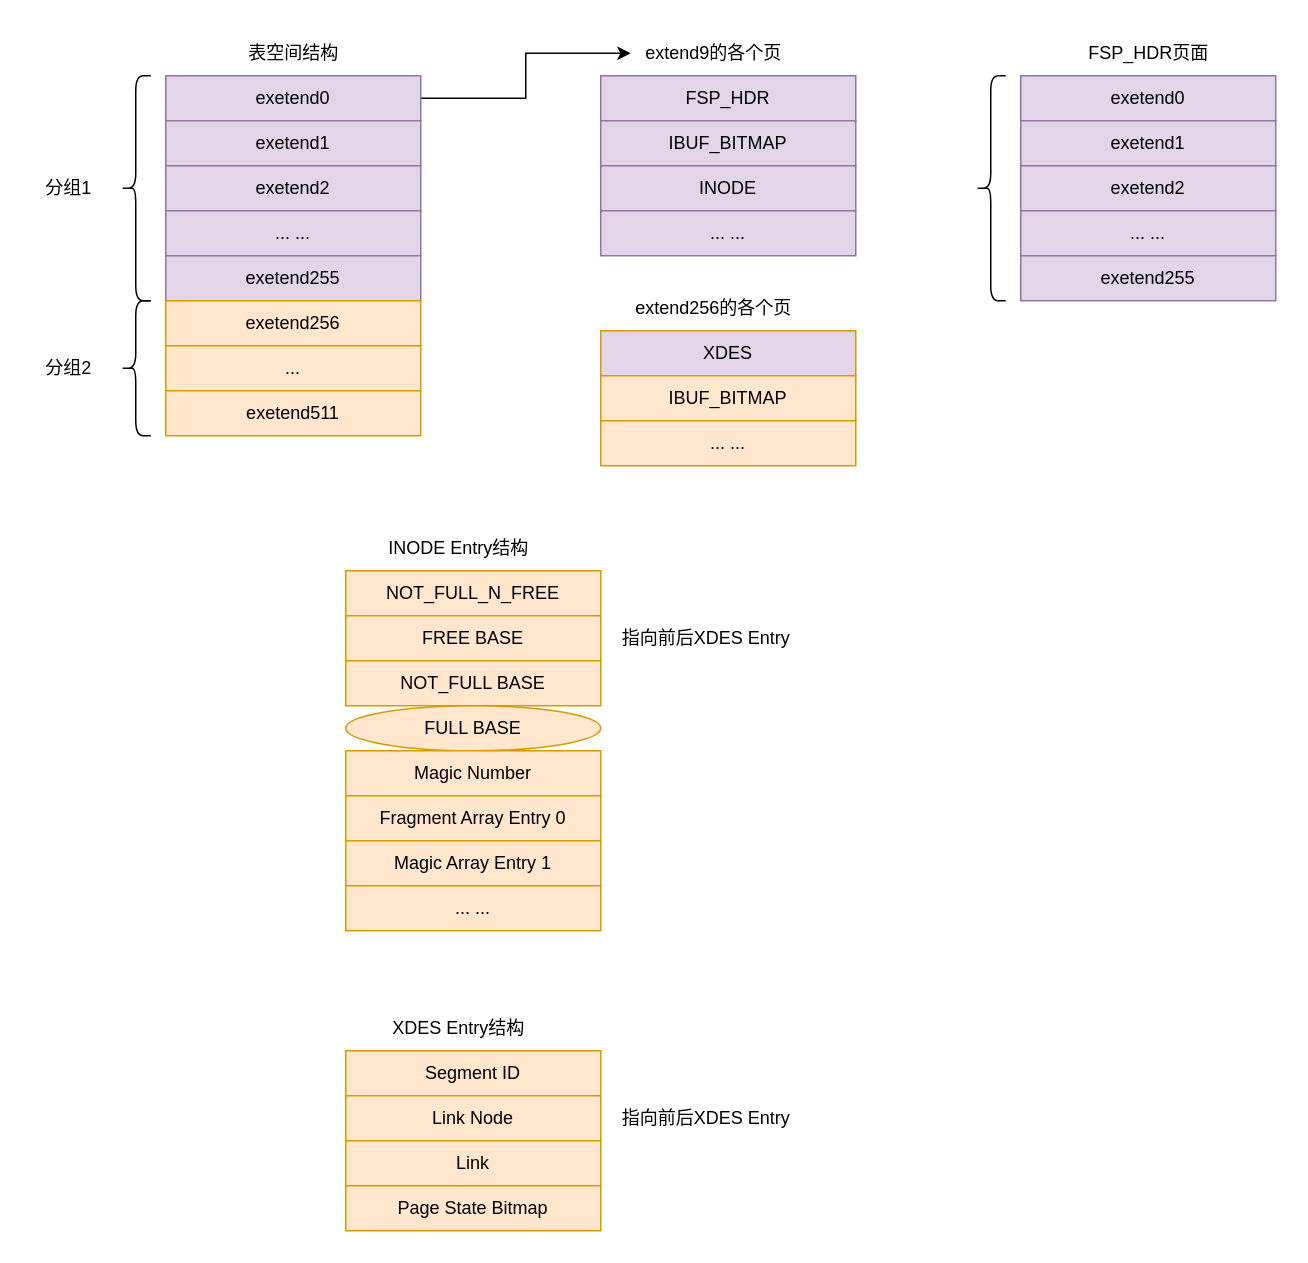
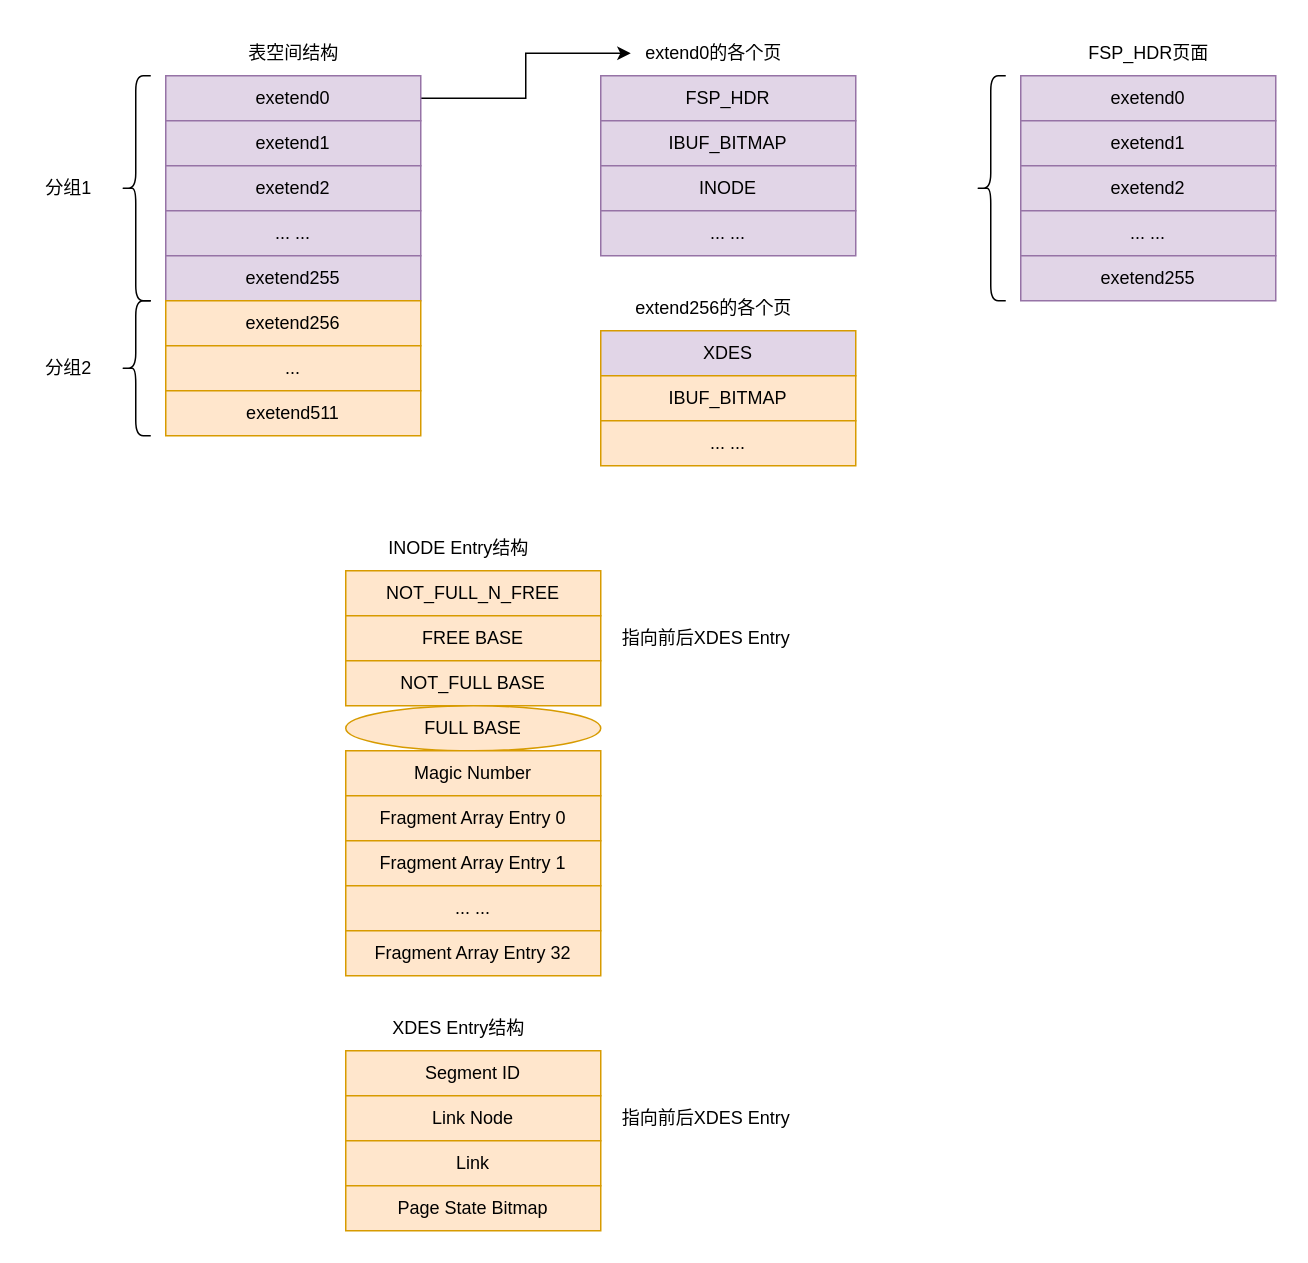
  <mxCell id="0" />
  <mxCell id="1" parent="0" />
  <mxCell id="2" value="" style="edgeStyle=orthogonalEdgeStyle;rounded=0;orthogonalLoop=1;jettySize=auto;html=1;" edge="1" parent="1" source="3" target="19"><mxGeometry relative="1" as="geometry"><mxPoint x="370" y="30" as="targetPoint" /></mxGeometry></mxCell>
  <mxCell id="3" value="&lt;font&gt;exetend0&lt;/font&gt;" style="rounded=0;whiteSpace=wrap;html=1;hachureGap=4;fontFamily=Helvetica;labelBackgroundColor=none;fillColor=#e1d5e7;strokeColor=#9673a6;" vertex="1" parent="1"><mxGeometry x="110" y="50" width="170" height="30" as="geometry" /></mxCell>
  <mxCell id="4" value="exetend1" style="rounded=0;whiteSpace=wrap;html=1;hachureGap=4;fontFamily=Helvetica;labelBackgroundColor=none;fillColor=#e1d5e7;strokeColor=#9673a6;" vertex="1" parent="1"><mxGeometry x="110" y="80" width="170" height="30" as="geometry" /></mxCell>
  <mxCell id="5" value="exetend2" style="rounded=0;whiteSpace=wrap;html=1;hachureGap=4;fontFamily=Helvetica;labelBackgroundColor=none;fillColor=#e1d5e7;strokeColor=#9673a6;" vertex="1" parent="1"><mxGeometry x="110" y="110" width="170" height="30" as="geometry" /></mxCell>
  <mxCell id="6" value="... ..." style="rounded=0;whiteSpace=wrap;html=1;hachureGap=4;fontFamily=Helvetica;labelBackgroundColor=none;fillColor=#e1d5e7;strokeColor=#9673a6;" vertex="1" parent="1"><mxGeometry x="110" y="140" width="170" height="30" as="geometry" /></mxCell>
  <mxCell id="7" value="exetend255" style="rounded=0;whiteSpace=wrap;html=1;hachureGap=4;fontFamily=Helvetica;labelBackgroundColor=none;fillColor=#e1d5e7;strokeColor=#9673a6;" vertex="1" parent="1"><mxGeometry x="110" y="170" width="170" height="30" as="geometry" /></mxCell>
  <mxCell id="8" value="exetend256" style="rounded=0;whiteSpace=wrap;html=1;hachureGap=4;fontFamily=Helvetica;labelBackgroundColor=none;fillColor=#ffe6cc;strokeColor=#d79b00;" vertex="1" parent="1"><mxGeometry x="110" y="200" width="170" height="30" as="geometry" /></mxCell>
  <mxCell id="9" value="..." style="rounded=0;whiteSpace=wrap;html=1;hachureGap=4;fontFamily=Helvetica;labelBackgroundColor=none;fillColor=#ffe6cc;strokeColor=#d79b00;" vertex="1" parent="1"><mxGeometry x="110" y="230" width="170" height="30" as="geometry" /></mxCell>
  <mxCell id="10" value="exetend511" style="rounded=0;whiteSpace=wrap;html=1;hachureGap=4;fontFamily=Helvetica;labelBackgroundColor=none;fillColor=#ffe6cc;strokeColor=#d79b00;" vertex="1" parent="1"><mxGeometry x="110" y="260" width="170" height="30" as="geometry" /></mxCell>
  <mxCell id="11" value="" style="shape=curlyBracket;whiteSpace=wrap;html=1;rounded=1;labelPosition=left;verticalLabelPosition=middle;align=right;verticalAlign=middle;" vertex="1" parent="1"><mxGeometry x="80" y="50" width="20" height="150" as="geometry" /></mxCell>
  <mxCell id="12" value="分组1" style="text;html=1;align=center;verticalAlign=middle;resizable=0;points=[];autosize=1;strokeColor=none;fillColor=none;" vertex="1" parent="1"><mxGeometry x="20" y="110" width="50" height="30" as="geometry" /></mxCell>
  <mxCell id="13" value="" style="shape=curlyBracket;whiteSpace=wrap;html=1;rounded=1;labelPosition=left;verticalLabelPosition=middle;align=right;verticalAlign=middle;" vertex="1" parent="1"><mxGeometry x="80" y="200" width="20" height="90" as="geometry" /></mxCell>
  <mxCell id="14" value="分组2" style="text;html=1;align=center;verticalAlign=middle;resizable=0;points=[];autosize=1;strokeColor=none;fillColor=none;" vertex="1" parent="1"><mxGeometry x="20" y="230" width="50" height="30" as="geometry" /></mxCell>
  <mxCell id="15" value="&lt;font&gt;FSP_HDR&lt;/font&gt;" style="rounded=0;whiteSpace=wrap;html=1;hachureGap=4;fontFamily=Helvetica;labelBackgroundColor=none;fillColor=#e1d5e7;strokeColor=#9673a6;" vertex="1" parent="1"><mxGeometry x="400" y="50" width="170" height="30" as="geometry" /></mxCell>
  <mxCell id="16" value="IBUF_BITMAP" style="rounded=0;whiteSpace=wrap;html=1;hachureGap=4;fontFamily=Helvetica;labelBackgroundColor=none;fillColor=#e1d5e7;strokeColor=#9673a6;" vertex="1" parent="1"><mxGeometry x="400" y="80" width="170" height="30" as="geometry" /></mxCell>
  <mxCell id="17" value="INODE" style="rounded=0;whiteSpace=wrap;html=1;hachureGap=4;fontFamily=Helvetica;labelBackgroundColor=none;fillColor=#e1d5e7;strokeColor=#9673a6;" vertex="1" parent="1"><mxGeometry x="400" y="110" width="170" height="30" as="geometry" /></mxCell>
  <mxCell id="18" value="... ..." style="rounded=0;whiteSpace=wrap;html=1;hachureGap=4;fontFamily=Helvetica;labelBackgroundColor=none;fillColor=#e1d5e7;strokeColor=#9673a6;" vertex="1" parent="1"><mxGeometry x="400" y="140" width="170" height="30" as="geometry" /></mxCell>
- <mxCell id="19" value="extend9的各个页" style="text;html=1;align=center;verticalAlign=middle;resizable=0;points=[];autosize=1;strokeColor=none;fillColor=none;" vertex="1" parent="1"><mxGeometry x="420" y="20" width="110" height="30" as="geometry" /></mxCell>
+ <mxCell id="19" value="extend0的各个页" style="text;html=1;align=center;verticalAlign=middle;resizable=0;points=[];autosize=1;strokeColor=none;fillColor=none;" vertex="1" parent="1"><mxGeometry x="420" y="20" width="110" height="30" as="geometry" /></mxCell>
  <mxCell id="20" value="表空间结构" style="text;html=1;align=center;verticalAlign=middle;resizable=0;points=[];autosize=1;strokeColor=none;fillColor=none;" vertex="1" parent="1"><mxGeometry x="155" y="20" width="80" height="30" as="geometry" /></mxCell>
  <mxCell id="21" value="&lt;font&gt;XDES&lt;/font&gt;" style="rounded=0;whiteSpace=wrap;html=1;hachureGap=4;fontFamily=Helvetica;labelBackgroundColor=none;fillColor=#e1d5e7;strokeColor=#d79b00;" vertex="1" parent="1"><mxGeometry x="400" y="220" width="170" height="30" as="geometry" /></mxCell>
  <mxCell id="22" value="IBUF_BITMAP" style="rounded=0;whiteSpace=wrap;html=1;hachureGap=4;fontFamily=Helvetica;labelBackgroundColor=none;fillColor=#ffe6cc;strokeColor=#d79b00;" vertex="1" parent="1"><mxGeometry x="400" y="250" width="170" height="30" as="geometry" /></mxCell>
  <mxCell id="23" value="... ..." style="rounded=0;whiteSpace=wrap;html=1;hachureGap=4;fontFamily=Helvetica;labelBackgroundColor=none;fillColor=#ffe6cc;strokeColor=#d79b00;" vertex="1" parent="1"><mxGeometry x="400" y="280" width="170" height="30" as="geometry" /></mxCell>
  <mxCell id="24" value="extend256的各个页" style="text;html=1;align=center;verticalAlign=middle;resizable=0;points=[];autosize=1;strokeColor=none;fillColor=none;" vertex="1" parent="1"><mxGeometry x="410" y="190" width="130" height="30" as="geometry" /></mxCell>
  <mxCell id="25" value="Segment ID" style="rounded=0;whiteSpace=wrap;html=1;hachureGap=4;fontFamily=Helvetica;labelBackgroundColor=none;fillColor=#ffe6cc;strokeColor=#d79b00;" vertex="1" parent="1"><mxGeometry x="230" y="700" width="170" height="30" as="geometry" /></mxCell>
  <mxCell id="26" value="Link Node" style="rounded=0;whiteSpace=wrap;html=1;hachureGap=4;fontFamily=Helvetica;labelBackgroundColor=none;fillColor=#ffe6cc;strokeColor=#d79b00;" vertex="1" parent="1"><mxGeometry x="230" y="730" width="170" height="30" as="geometry" /></mxCell>
  <mxCell id="27" value="Link" style="rounded=0;whiteSpace=wrap;html=1;hachureGap=4;fontFamily=Helvetica;labelBackgroundColor=none;fillColor=#ffe6cc;strokeColor=#d79b00;" vertex="1" parent="1"><mxGeometry x="230" y="760" width="170" height="30" as="geometry" /></mxCell>
  <mxCell id="28" value="XDES Entry结构" style="text;html=1;align=center;verticalAlign=middle;resizable=0;points=[];autosize=1;strokeColor=none;fillColor=none;" vertex="1" parent="1"><mxGeometry x="250" y="670" width="110" height="30" as="geometry" /></mxCell>
  <mxCell id="29" value="Page State Bitmap" style="rounded=0;whiteSpace=wrap;html=1;hachureGap=4;fontFamily=Helvetica;labelBackgroundColor=none;fillColor=#ffe6cc;strokeColor=#d79b00;" vertex="1" parent="1"><mxGeometry x="230" y="790" width="170" height="30" as="geometry" /></mxCell>
  <mxCell id="30" value="指向前后XDES Entry" style="text;html=1;align=center;verticalAlign=middle;resizable=0;points=[];autosize=1;strokeColor=none;fillColor=none;" vertex="1" parent="1"><mxGeometry x="400" y="730" width="140" height="30" as="geometry" /></mxCell>
  <mxCell id="31" value="NOT_FULL_N_FREE" style="rounded=0;whiteSpace=wrap;html=1;hachureGap=4;fontFamily=Helvetica;labelBackgroundColor=none;fillColor=#ffe6cc;strokeColor=#d79b00;" vertex="1" parent="1"><mxGeometry x="230" y="380" width="170" height="30" as="geometry" /></mxCell>
  <mxCell id="32" value="FREE BASE" style="rounded=0;whiteSpace=wrap;html=1;hachureGap=4;fontFamily=Helvetica;labelBackgroundColor=none;fillColor=#ffe6cc;strokeColor=#d79b00;" vertex="1" parent="1"><mxGeometry x="230" y="410" width="170" height="30" as="geometry" /></mxCell>
  <mxCell id="33" value="NOT_FULL BASE" style="rounded=0;whiteSpace=wrap;html=1;hachureGap=4;fontFamily=Helvetica;labelBackgroundColor=none;fillColor=#ffe6cc;strokeColor=#d79b00;" vertex="1" parent="1"><mxGeometry x="230" y="440" width="170" height="30" as="geometry" /></mxCell>
  <mxCell id="34" value="INODE Entry结构" style="text;html=1;align=center;verticalAlign=middle;resizable=0;points=[];autosize=1;strokeColor=none;fillColor=none;" vertex="1" parent="1"><mxGeometry x="245" y="350" width="120" height="30" as="geometry" /></mxCell>
  <mxCell id="35" value="FULL BASE" style="ellipse;whiteSpace=wrap;html=1;hachureGap=4;fontFamily=Helvetica;labelBackgroundColor=none;fillColor=#ffe6cc;strokeColor=#d79b00;" vertex="1" parent="1"><mxGeometry x="230" y="470" width="170" height="30" as="geometry" /></mxCell>
  <mxCell id="36" value="指向前后XDES Entry" style="text;html=1;align=center;verticalAlign=middle;resizable=0;points=[];autosize=1;strokeColor=none;fillColor=none;" vertex="1" parent="1"><mxGeometry x="400" y="410" width="140" height="30" as="geometry" /></mxCell>
  <mxCell id="37" value="Magic Number" style="rounded=0;whiteSpace=wrap;html=1;hachureGap=4;fontFamily=Helvetica;labelBackgroundColor=none;fillColor=#ffe6cc;strokeColor=#d79b00;" vertex="1" parent="1"><mxGeometry x="230" y="500" width="170" height="30" as="geometry" /></mxCell>
  <mxCell id="38" value="Fragment Array Entry 0" style="rounded=0;whiteSpace=wrap;html=1;hachureGap=4;fontFamily=Helvetica;labelBackgroundColor=none;fillColor=#ffe6cc;strokeColor=#d79b00;" vertex="1" parent="1"><mxGeometry x="230" y="530" width="170" height="30" as="geometry" /></mxCell>
- <mxCell id="39" value="Magic Array Entry 1" style="rounded=0;whiteSpace=wrap;html=1;hachureGap=4;fontFamily=Helvetica;labelBackgroundColor=none;fillColor=#ffe6cc;strokeColor=#d79b00;" vertex="1" parent="1"><mxGeometry x="230" y="560" width="170" height="30" as="geometry" /></mxCell>
+ <mxCell id="39" value="Fragment Array Entry 1" style="rounded=0;whiteSpace=wrap;html=1;hachureGap=4;fontFamily=Helvetica;labelBackgroundColor=none;fillColor=#ffe6cc;strokeColor=#d79b00;" vertex="1" parent="1"><mxGeometry x="230" y="560" width="170" height="30" as="geometry" /></mxCell>
  <mxCell id="40" value="... ..." style="rounded=0;whiteSpace=wrap;html=1;hachureGap=4;fontFamily=Helvetica;labelBackgroundColor=none;fillColor=#ffe6cc;strokeColor=#d79b00;" vertex="1" parent="1"><mxGeometry x="230" y="590" width="170" height="30" as="geometry" /></mxCell>
+ <mxCell id="41" value="Fragment Array Entry 32" style="rounded=0;whiteSpace=wrap;html=1;hachureGap=4;fontFamily=Helvetica;labelBackgroundColor=none;fillColor=#ffe6cc;strokeColor=#d79b00;" vertex="1" parent="1"><mxGeometry x="230" y="620" width="170" height="30" as="geometry" /></mxCell>
  <mxCell id="42" value="&lt;font&gt;exetend0&lt;/font&gt;" style="rounded=0;whiteSpace=wrap;html=1;hachureGap=4;fontFamily=Helvetica;labelBackgroundColor=none;fillColor=#e1d5e7;strokeColor=#9673a6;" vertex="1" parent="1"><mxGeometry x="680" y="50" width="170" height="30" as="geometry" /></mxCell>
  <mxCell id="43" value="exetend1" style="rounded=0;whiteSpace=wrap;html=1;hachureGap=4;fontFamily=Helvetica;labelBackgroundColor=none;fillColor=#e1d5e7;strokeColor=#9673a6;" vertex="1" parent="1"><mxGeometry x="680" y="80" width="170" height="30" as="geometry" /></mxCell>
  <mxCell id="44" value="exetend2" style="rounded=0;whiteSpace=wrap;html=1;hachureGap=4;fontFamily=Helvetica;labelBackgroundColor=none;fillColor=#e1d5e7;strokeColor=#9673a6;" vertex="1" parent="1"><mxGeometry x="680" y="110" width="170" height="30" as="geometry" /></mxCell>
  <mxCell id="45" value="... ..." style="rounded=0;whiteSpace=wrap;html=1;hachureGap=4;fontFamily=Helvetica;labelBackgroundColor=none;fillColor=#e1d5e7;strokeColor=#9673a6;" vertex="1" parent="1"><mxGeometry x="680" y="140" width="170" height="30" as="geometry" /></mxCell>
  <mxCell id="46" value="exetend255" style="rounded=0;whiteSpace=wrap;html=1;hachureGap=4;fontFamily=Helvetica;labelBackgroundColor=none;fillColor=#e1d5e7;strokeColor=#9673a6;" vertex="1" parent="1"><mxGeometry x="680" y="170" width="170" height="30" as="geometry" /></mxCell>
  <mxCell id="47" value="" style="shape=curlyBracket;whiteSpace=wrap;html=1;rounded=1;labelPosition=left;verticalLabelPosition=middle;align=right;verticalAlign=middle;" vertex="1" parent="1"><mxGeometry x="650" y="50" width="20" height="150" as="geometry" /></mxCell>
  <mxCell id="48" value="FSP_HDR页面" style="text;html=1;align=center;verticalAlign=middle;resizable=0;points=[];autosize=1;strokeColor=none;fillColor=none;" vertex="1" parent="1"><mxGeometry x="715" y="20" width="100" height="30" as="geometry" /></mxCell>
